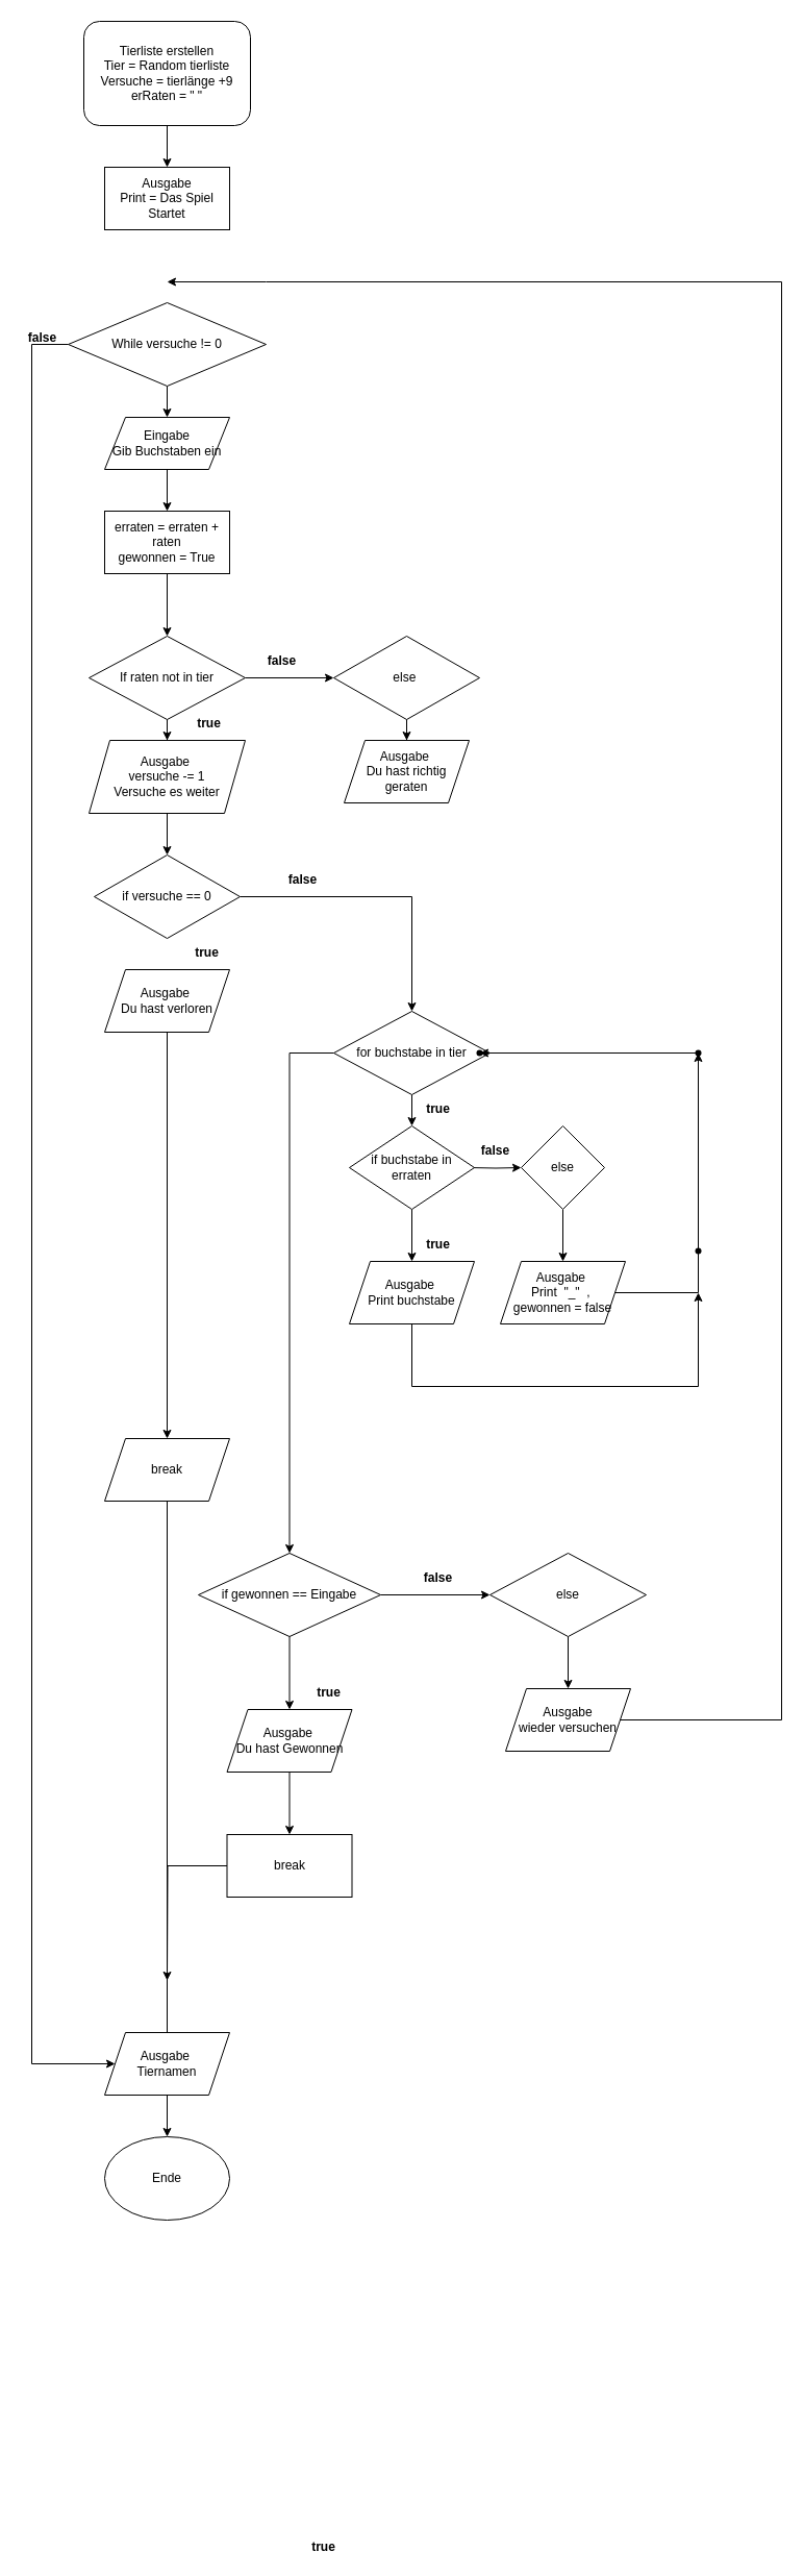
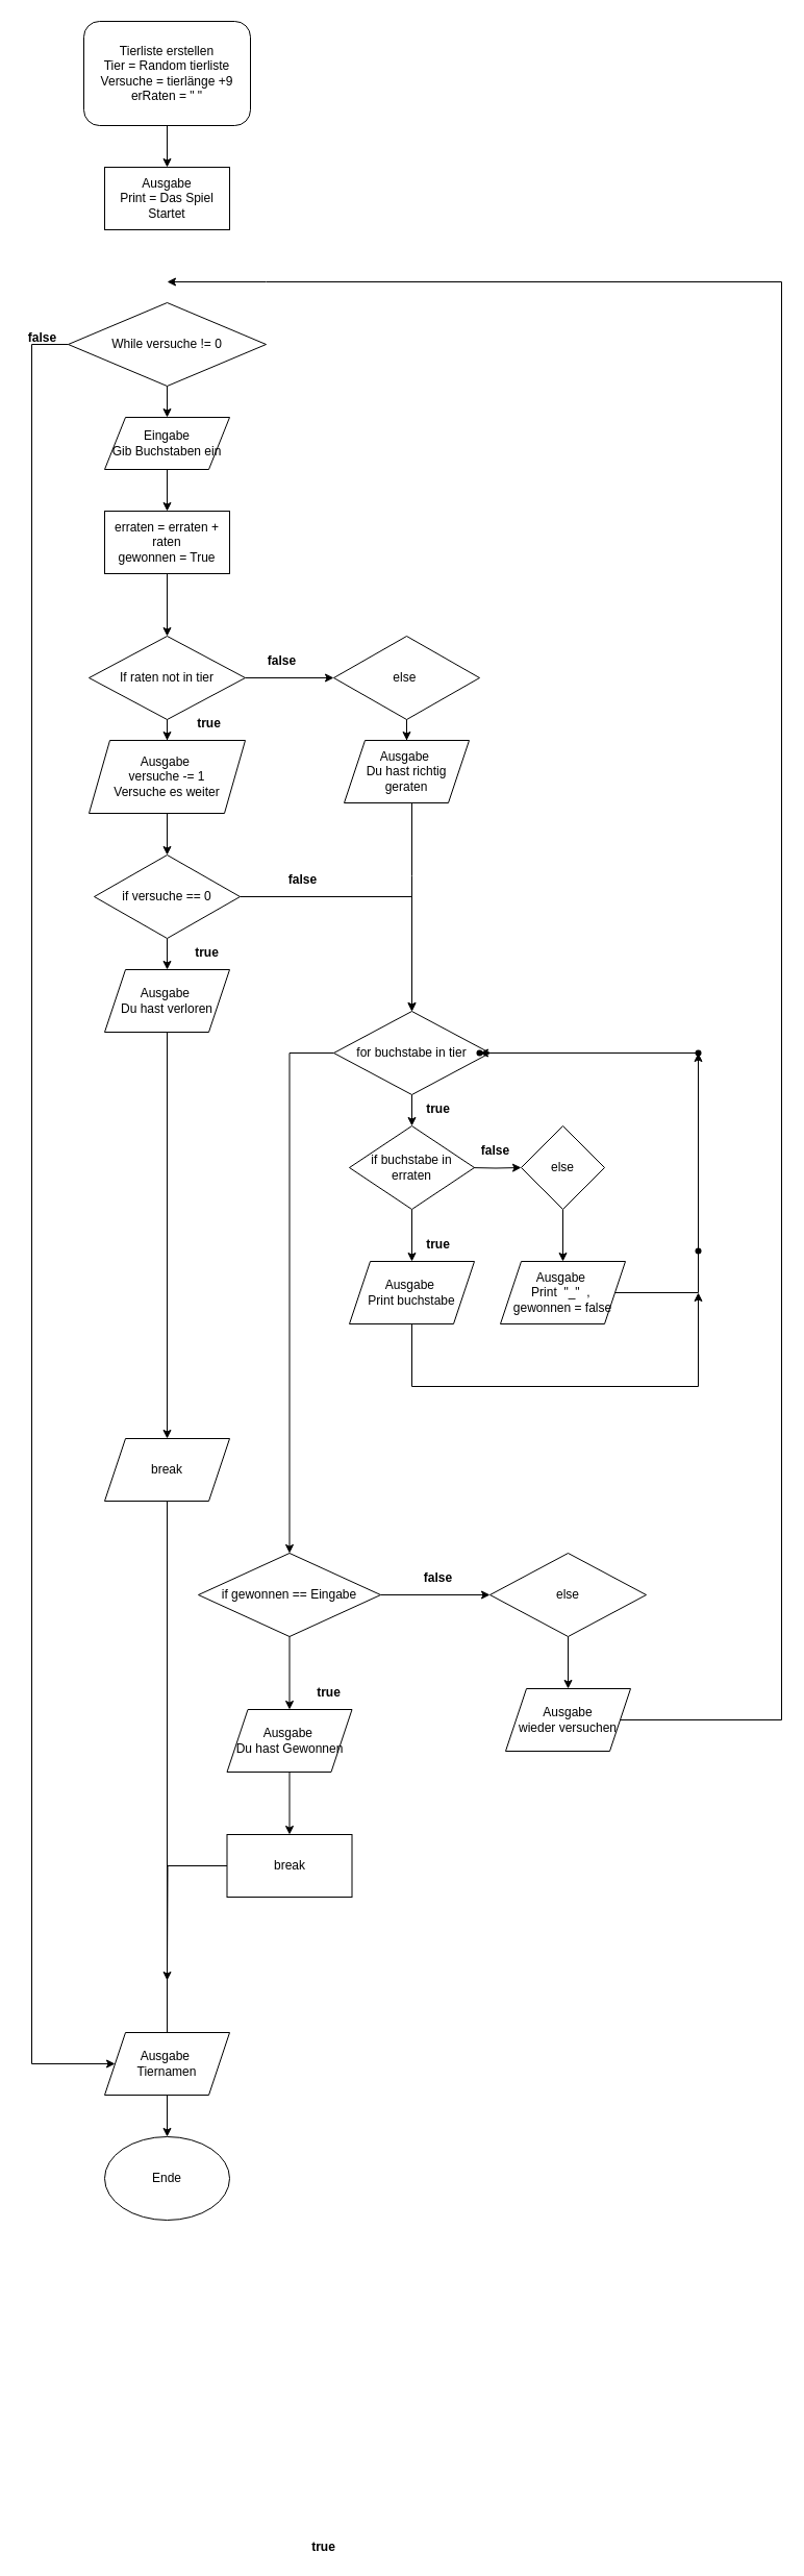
  <mxCell id="0" />
  <mxCell id="1" parent="0" />
  <mxCell id="2" value="" style="edgeStyle=orthogonalEdgeStyle;rounded=0;orthogonalLoop=1;jettySize=auto;html=1;" parent="1" source="3" target="4" edge="1"><mxGeometry relative="1" as="geometry" /></mxCell>
  <mxCell id="3" value="Tierliste erstellen&lt;br&gt;Tier = Random tierliste&lt;br&gt;Versuche = tierlänge +9&lt;br&gt;erRaten = &quot; &quot;" style="rounded=1;whiteSpace=wrap;html=1;" parent="1" vertex="1"><mxGeometry x="80" y="20" width="160" height="100" as="geometry" /></mxCell>
  <mxCell id="4" value="Ausgabe&lt;br&gt;Print = Das Spiel Startet" style="rounded=0;whiteSpace=wrap;html=1;" parent="1" vertex="1"><mxGeometry x="100" y="160" width="120" height="60" as="geometry" /></mxCell>
  <mxCell id="5" value="" style="edgeStyle=orthogonalEdgeStyle;rounded=0;orthogonalLoop=1;jettySize=auto;html=1;" parent="1" source="7" target="9" edge="1"><mxGeometry relative="1" as="geometry" /></mxCell>
  <mxCell id="6" value="" style="edgeStyle=orthogonalEdgeStyle;rounded=0;orthogonalLoop=1;jettySize=auto;html=1;" parent="1" source="7" edge="1"><mxGeometry relative="1" as="geometry"><mxPoint x="110" y="1980" as="targetPoint" /><Array as="points"><mxPoint x="30" y="330" /><mxPoint x="30" y="1980" /><mxPoint x="106" y="1980" /></Array></mxGeometry></mxCell>
  <mxCell id="7" value="While versuche != 0" style="rhombus;whiteSpace=wrap;html=1;" parent="1" vertex="1"><mxGeometry x="65" y="290" width="190" height="80" as="geometry" /></mxCell>
  <mxCell id="8" value="" style="edgeStyle=orthogonalEdgeStyle;rounded=0;orthogonalLoop=1;jettySize=auto;html=1;" parent="1" source="9" target="11" edge="1"><mxGeometry relative="1" as="geometry" /></mxCell>
  <mxCell id="9" value="Eingabe&lt;br&gt;Gib Buchstaben ein" style="shape=parallelogram;perimeter=parallelogramPerimeter;whiteSpace=wrap;html=1;fixedSize=1;" parent="1" vertex="1"><mxGeometry x="100" y="400" width="120" height="50" as="geometry" /></mxCell>
  <mxCell id="10" value="" style="edgeStyle=orthogonalEdgeStyle;rounded=0;orthogonalLoop=1;jettySize=auto;html=1;" parent="1" source="11" target="14" edge="1"><mxGeometry relative="1" as="geometry" /></mxCell>
  <mxCell id="11" value="erraten = erraten + raten&lt;br&gt;gewonnen = True" style="rounded=0;whiteSpace=wrap;html=1;" parent="1" vertex="1"><mxGeometry x="100" y="490" width="120" height="60" as="geometry" /></mxCell>
  <mxCell id="12" value="" style="edgeStyle=orthogonalEdgeStyle;rounded=0;orthogonalLoop=1;jettySize=auto;html=1;" parent="1" source="14" target="16" edge="1"><mxGeometry relative="1" as="geometry" /></mxCell>
  <mxCell id="13" value="" style="edgeStyle=orthogonalEdgeStyle;rounded=0;orthogonalLoop=1;jettySize=auto;html=1;" parent="1" source="14" target="23" edge="1"><mxGeometry relative="1" as="geometry" /></mxCell>
  <mxCell id="14" value="If raten not in tier&lt;br&gt;" style="rhombus;whiteSpace=wrap;html=1;" parent="1" vertex="1"><mxGeometry x="85" y="610" width="150" height="80" as="geometry" /></mxCell>
  <mxCell id="15" value="" style="edgeStyle=orthogonalEdgeStyle;rounded=0;orthogonalLoop=1;jettySize=auto;html=1;" parent="1" source="16" target="19" edge="1"><mxGeometry relative="1" as="geometry" /></mxCell>
  <mxCell id="16" value="Ausgabe&amp;nbsp;&lt;br&gt;versuche -= 1&lt;br&gt;Versuche es weiter" style="shape=parallelogram;perimeter=parallelogramPerimeter;whiteSpace=wrap;html=1;fixedSize=1;" parent="1" vertex="1"><mxGeometry x="85" y="710" width="150" height="70" as="geometry" /></mxCell>
+ <mxCell id="17" value="" style="edgeStyle=orthogonalEdgeStyle;rounded=0;orthogonalLoop=1;jettySize=auto;html=1;" parent="1" source="19" target="21" edge="1"><mxGeometry relative="1" as="geometry" /></mxCell>
  <mxCell id="18" value="" style="edgeStyle=orthogonalEdgeStyle;rounded=0;orthogonalLoop=1;jettySize=auto;html=1;" parent="1" source="19" target="31" edge="1"><mxGeometry relative="1" as="geometry" /></mxCell>
  <mxCell id="19" value="if versuche == 0" style="rhombus;whiteSpace=wrap;html=1;" parent="1" vertex="1"><mxGeometry x="90" y="820" width="140" height="80" as="geometry" /></mxCell>
  <mxCell id="20" value="" style="edgeStyle=orthogonalEdgeStyle;rounded=0;orthogonalLoop=1;jettySize=auto;html=1;" parent="1" source="21" target="27" edge="1"><mxGeometry relative="1" as="geometry" /></mxCell>
  <mxCell id="21" value="Ausgabe&amp;nbsp;&lt;br&gt;Du hast verloren" style="shape=parallelogram;perimeter=parallelogramPerimeter;whiteSpace=wrap;html=1;fixedSize=1;" parent="1" vertex="1"><mxGeometry x="100" y="930" width="120" height="60" as="geometry" /></mxCell>
  <mxCell id="22" value="" style="edgeStyle=orthogonalEdgeStyle;rounded=0;orthogonalLoop=1;jettySize=auto;html=1;" parent="1" source="23" target="25" edge="1"><mxGeometry relative="1" as="geometry" /></mxCell>
  <mxCell id="23" value="else&amp;nbsp;" style="rhombus;whiteSpace=wrap;html=1;" parent="1" vertex="1"><mxGeometry x="320" y="610" width="140" height="80" as="geometry" /></mxCell>
+ <mxCell id="24" value="" style="edgeStyle=orthogonalEdgeStyle;rounded=0;orthogonalLoop=1;jettySize=auto;html=1;" parent="1" source="25" target="31" edge="1"><mxGeometry relative="1" as="geometry"><Array as="points"><mxPoint x="395" y="840" /><mxPoint x="395" y="840" /></Array></mxGeometry></mxCell>
  <mxCell id="25" value="Ausgabe&amp;nbsp;&lt;br&gt;Du hast richtig geraten" style="shape=parallelogram;perimeter=parallelogramPerimeter;whiteSpace=wrap;html=1;fixedSize=1;" parent="1" vertex="1"><mxGeometry x="330" y="710" width="120" height="60" as="geometry" /></mxCell>
  <mxCell id="26" value="" style="edgeStyle=orthogonalEdgeStyle;rounded=0;orthogonalLoop=1;jettySize=auto;html=1;startArrow=none;" parent="1" source="56" target="28" edge="1"><mxGeometry relative="1" as="geometry" /></mxCell>
  <mxCell id="27" value="break" style="shape=parallelogram;perimeter=parallelogramPerimeter;whiteSpace=wrap;html=1;fixedSize=1;" parent="1" vertex="1"><mxGeometry x="100" y="1380" width="120" height="60" as="geometry" /></mxCell>
  <mxCell id="28" value="Ende" style="ellipse;whiteSpace=wrap;html=1;" parent="1" vertex="1"><mxGeometry x="100" y="2050" width="120" height="80" as="geometry" /></mxCell>
  <mxCell id="29" value="" style="edgeStyle=orthogonalEdgeStyle;rounded=0;orthogonalLoop=1;jettySize=auto;html=1;" parent="1" source="31" target="34" edge="1"><mxGeometry relative="1" as="geometry" /></mxCell>
  <mxCell id="30" style="edgeStyle=orthogonalEdgeStyle;rounded=0;orthogonalLoop=1;jettySize=auto;html=1;entryX=0.5;entryY=0;entryDx=0;entryDy=0;" parent="1" source="31" target="47" edge="1"><mxGeometry relative="1" as="geometry"><mxPoint x="270" y="1450" as="targetPoint" /><Array as="points"><mxPoint x="278" y="1010" /></Array></mxGeometry></mxCell>
  <mxCell id="31" value="for buchstabe in tier" style="rhombus;whiteSpace=wrap;html=1;" parent="1" vertex="1"><mxGeometry x="320" y="970" width="150" height="80" as="geometry" /></mxCell>
  <mxCell id="32" value="" style="edgeStyle=orthogonalEdgeStyle;rounded=0;orthogonalLoop=1;jettySize=auto;html=1;entryX=0.5;entryY=0;entryDx=0;entryDy=0;exitX=0.5;exitY=1;exitDx=0;exitDy=0;" parent="1" source="34" target="44" edge="1"><mxGeometry relative="1" as="geometry"><mxPoint x="390" y="1160" as="sourcePoint" /><mxPoint x="390" y="1180" as="targetPoint" /></mxGeometry></mxCell>
  <mxCell id="33" value="" style="edgeStyle=orthogonalEdgeStyle;rounded=0;orthogonalLoop=1;jettySize=auto;html=1;" parent="1" target="36" edge="1"><mxGeometry relative="1" as="geometry"><mxPoint x="450" y="1120" as="sourcePoint" /></mxGeometry></mxCell>
  <mxCell id="34" value="if buchstabe in erraten" style="rhombus;whiteSpace=wrap;html=1;" parent="1" vertex="1"><mxGeometry x="335" y="1080" width="120" height="80" as="geometry" /></mxCell>
  <mxCell id="35" value="" style="edgeStyle=orthogonalEdgeStyle;rounded=0;orthogonalLoop=1;jettySize=auto;html=1;" parent="1" source="36" target="38" edge="1"><mxGeometry relative="1" as="geometry" /></mxCell>
  <mxCell id="36" value="else" style="rhombus;whiteSpace=wrap;html=1;" parent="1" vertex="1"><mxGeometry x="500" y="1080" width="80" height="80" as="geometry" /></mxCell>
  <mxCell id="37" value="" style="edgeStyle=orthogonalEdgeStyle;rounded=0;orthogonalLoop=1;jettySize=auto;html=1;" parent="1" source="38" target="40" edge="1"><mxGeometry relative="1" as="geometry" /></mxCell>
  <mxCell id="38" value="Ausgabe&amp;nbsp;&lt;br&gt;Print&amp;nbsp; &quot;_&quot;&amp;nbsp; ,&amp;nbsp;&lt;br&gt;gewonnen = false" style="shape=parallelogram;perimeter=parallelogramPerimeter;whiteSpace=wrap;html=1;fixedSize=1;" parent="1" vertex="1"><mxGeometry x="480" y="1210" width="120" height="60" as="geometry" /></mxCell>
  <mxCell id="39" value="" style="edgeStyle=orthogonalEdgeStyle;rounded=0;orthogonalLoop=1;jettySize=auto;html=1;" parent="1" source="40" target="41" edge="1"><mxGeometry relative="1" as="geometry" /></mxCell>
  <mxCell id="40" value="" style="shape=waypoint;sketch=0;size=6;pointerEvents=1;points=[];fillColor=default;resizable=0;rotatable=0;perimeter=centerPerimeter;snapToPoint=1;" parent="1" vertex="1"><mxGeometry x="650" y="990" width="40" height="40" as="geometry" /></mxCell>
  <mxCell id="41" value="" style="shape=waypoint;sketch=0;size=6;pointerEvents=1;points=[];fillColor=default;resizable=0;rotatable=0;perimeter=centerPerimeter;snapToPoint=1;" parent="1" vertex="1"><mxGeometry x="440" y="990" width="40" height="40" as="geometry" /></mxCell>
  <mxCell id="42" value="" style="shape=waypoint;sketch=0;size=6;pointerEvents=1;points=[];fillColor=default;resizable=0;rotatable=0;perimeter=centerPerimeter;snapToPoint=1;" parent="1" vertex="1"><mxGeometry x="650" y="1180" width="40" height="40" as="geometry" /></mxCell>
  <mxCell id="43" style="edgeStyle=orthogonalEdgeStyle;rounded=0;orthogonalLoop=1;jettySize=auto;html=1;" parent="1" source="44" edge="1"><mxGeometry relative="1" as="geometry"><mxPoint x="670" y="1240" as="targetPoint" /><Array as="points"><mxPoint x="395" y="1330" /><mxPoint x="670" y="1330" /></Array></mxGeometry></mxCell>
  <mxCell id="44" value="Ausgabe&amp;nbsp;&lt;br&gt;Print buchstabe" style="shape=parallelogram;perimeter=parallelogramPerimeter;whiteSpace=wrap;html=1;fixedSize=1;" parent="1" vertex="1"><mxGeometry x="335" y="1210" width="120" height="60" as="geometry" /></mxCell>
  <mxCell id="45" value="" style="edgeStyle=orthogonalEdgeStyle;rounded=0;orthogonalLoop=1;jettySize=auto;html=1;" parent="1" source="47" target="49" edge="1"><mxGeometry relative="1" as="geometry" /></mxCell>
  <mxCell id="46" value="" style="edgeStyle=orthogonalEdgeStyle;rounded=0;orthogonalLoop=1;jettySize=auto;html=1;" parent="1" source="47" target="53" edge="1"><mxGeometry relative="1" as="geometry" /></mxCell>
  <mxCell id="47" value="if gewonnen == Eingabe" style="rhombus;whiteSpace=wrap;html=1;" parent="1" vertex="1"><mxGeometry x="190" y="1490" width="175" height="80" as="geometry" /></mxCell>
  <mxCell id="48" value="" style="edgeStyle=orthogonalEdgeStyle;rounded=0;orthogonalLoop=1;jettySize=auto;html=1;" parent="1" source="49" target="51" edge="1"><mxGeometry relative="1" as="geometry" /></mxCell>
  <mxCell id="49" value="Ausgabe&amp;nbsp;&lt;br&gt;Du hast Gewonnen" style="shape=parallelogram;perimeter=parallelogramPerimeter;whiteSpace=wrap;html=1;fixedSize=1;" parent="1" vertex="1"><mxGeometry x="217.5" y="1640" width="120" height="60" as="geometry" /></mxCell>
  <mxCell id="50" style="edgeStyle=orthogonalEdgeStyle;rounded=0;orthogonalLoop=1;jettySize=auto;html=1;" parent="1" source="51" edge="1"><mxGeometry relative="1" as="geometry"><mxPoint x="160" y="1900" as="targetPoint" /></mxGeometry></mxCell>
  <mxCell id="51" value="break" style="rounded=0;whiteSpace=wrap;html=1;" parent="1" vertex="1"><mxGeometry x="217.5" y="1760" width="120" height="60" as="geometry" /></mxCell>
  <mxCell id="52" value="" style="edgeStyle=orthogonalEdgeStyle;rounded=0;orthogonalLoop=1;jettySize=auto;html=1;" parent="1" source="53" target="55" edge="1"><mxGeometry relative="1" as="geometry" /></mxCell>
  <mxCell id="53" value="else" style="rhombus;whiteSpace=wrap;html=1;" parent="1" vertex="1"><mxGeometry x="470" y="1490" width="150" height="80" as="geometry" /></mxCell>
  <mxCell id="54" style="edgeStyle=orthogonalEdgeStyle;rounded=0;orthogonalLoop=1;jettySize=auto;html=1;" parent="1" source="55" edge="1"><mxGeometry relative="1" as="geometry"><mxPoint x="160" y="270" as="targetPoint" /><Array as="points"><mxPoint x="750" y="1650" /><mxPoint x="750" y="270" /><mxPoint x="255" y="270" /></Array></mxGeometry></mxCell>
  <mxCell id="55" value="Ausgabe&lt;br&gt;wieder versuchen" style="shape=parallelogram;perimeter=parallelogramPerimeter;whiteSpace=wrap;html=1;fixedSize=1;" parent="1" vertex="1"><mxGeometry x="485" y="1620" width="120" height="60" as="geometry" /></mxCell>
  <mxCell id="56" value="&lt;span style=&quot;&quot;&gt;Ausgabe&amp;nbsp;&lt;/span&gt;&lt;br style=&quot;&quot;&gt;&lt;span style=&quot;&quot;&gt;Tiernamen&lt;/span&gt;" style="shape=parallelogram;perimeter=parallelogramPerimeter;whiteSpace=wrap;html=1;fixedSize=1;" parent="1" vertex="1"><mxGeometry x="100" y="1950" width="120" height="60" as="geometry" /></mxCell>
  <mxCell id="57" value="" style="edgeStyle=orthogonalEdgeStyle;rounded=0;orthogonalLoop=1;jettySize=auto;html=1;endArrow=none;" parent="1" source="27" target="56" edge="1"><mxGeometry relative="1" as="geometry"><mxPoint x="160" y="1440" as="sourcePoint" /><mxPoint x="160" y="2050" as="targetPoint" /></mxGeometry></mxCell>
  <mxCell id="58" value="&lt;font style=&quot;font-size: 12px;&quot;&gt;false&lt;br&gt;&lt;/font&gt;" style="text;strokeColor=none;fillColor=none;html=1;fontSize=24;fontStyle=1;verticalAlign=middle;align=center;" parent="1" vertex="1"><mxGeometry x="20" y="310" width="40" height="20" as="geometry" /></mxCell>
  <mxCell id="59" value="&lt;font style=&quot;font-size: 12px;&quot;&gt;true&lt;/font&gt;" style="text;strokeColor=none;fillColor=none;html=1;fontSize=24;fontStyle=1;verticalAlign=middle;align=center;" parent="1" vertex="1"><mxGeometry x="180" y="680" width="40" height="20" as="geometry" /></mxCell>
  <mxCell id="60" value="&lt;font style=&quot;font-size: 12px;&quot;&gt;false&lt;/font&gt;" style="text;strokeColor=none;fillColor=none;html=1;fontSize=24;fontStyle=1;verticalAlign=middle;align=center;" parent="1" vertex="1"><mxGeometry x="250" y="620" width="40" height="20" as="geometry" /></mxCell>
  <mxCell id="61" value="&lt;font style=&quot;font-size: 12px;&quot;&gt;true&lt;/font&gt;" style="text;strokeColor=none;fillColor=none;html=1;fontSize=24;fontStyle=1;verticalAlign=middle;align=center;" parent="1" vertex="1"><mxGeometry x="295" y="1610" width="40" height="20" as="geometry" /></mxCell>
  <mxCell id="62" value="&lt;font style=&quot;font-size: 12px;&quot;&gt;true&lt;/font&gt;" style="text;strokeColor=none;fillColor=none;html=1;fontSize=24;fontStyle=1;verticalAlign=middle;align=center;" parent="1" vertex="1"><mxGeometry x="290" y="2430" width="40" height="20" as="geometry" /></mxCell>
  <mxCell id="63" value="&lt;font style=&quot;font-size: 12px;&quot;&gt;true&lt;/font&gt;" style="text;strokeColor=none;fillColor=none;html=1;fontSize=24;fontStyle=1;verticalAlign=middle;align=center;" parent="1" vertex="1"><mxGeometry x="400" y="1180" width="40" height="20" as="geometry" /></mxCell>
  <mxCell id="64" value="&lt;font style=&quot;font-size: 12px;&quot;&gt;true&lt;/font&gt;" style="text;strokeColor=none;fillColor=none;html=1;fontSize=24;fontStyle=1;verticalAlign=middle;align=center;" parent="1" vertex="1"><mxGeometry x="400" y="1050" width="40" height="20" as="geometry" /></mxCell>
  <mxCell id="65" value="&lt;font style=&quot;font-size: 12px;&quot;&gt;true&lt;/font&gt;" style="text;strokeColor=none;fillColor=none;html=1;fontSize=24;fontStyle=1;verticalAlign=middle;align=center;" parent="1" vertex="1"><mxGeometry x="177.5" y="900" width="40" height="20" as="geometry" /></mxCell>
  <mxCell id="66" value="&lt;font style=&quot;font-size: 12px;&quot;&gt;false&lt;/font&gt;" style="text;strokeColor=none;fillColor=none;html=1;fontSize=24;fontStyle=1;verticalAlign=middle;align=center;" parent="1" vertex="1"><mxGeometry x="400" y="1500" width="40" height="20" as="geometry" /></mxCell>
  <mxCell id="67" value="&lt;font style=&quot;font-size: 12px;&quot;&gt;false&lt;/font&gt;" style="text;strokeColor=none;fillColor=none;html=1;fontSize=24;fontStyle=1;verticalAlign=middle;align=center;" parent="1" vertex="1"><mxGeometry x="270" y="830" width="40" height="20" as="geometry" /></mxCell>
  <mxCell id="68" value="&lt;font style=&quot;font-size: 12px;&quot;&gt;false&lt;/font&gt;" style="text;strokeColor=none;fillColor=none;html=1;fontSize=24;fontStyle=1;verticalAlign=middle;align=center;" parent="1" vertex="1"><mxGeometry x="455" y="1090" width="40" height="20" as="geometry" /></mxCell>
